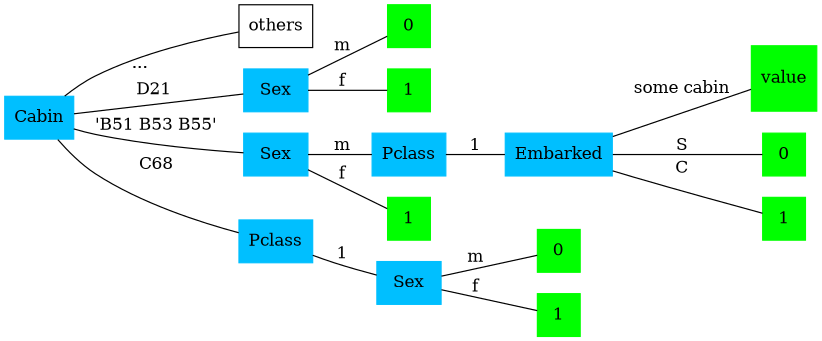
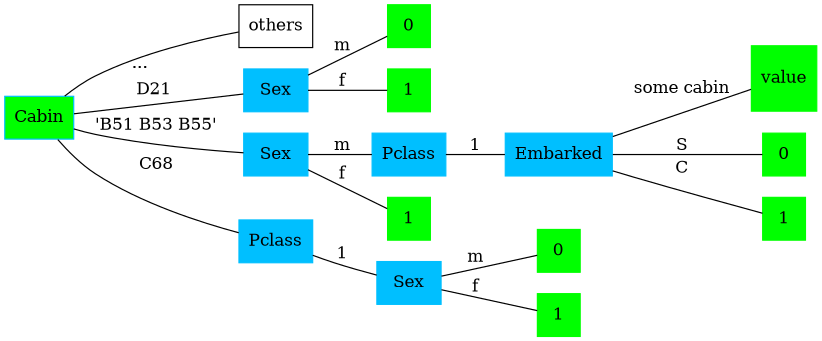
  graph {
    rankdir=LR
    node [shape=rect color=green style=filled]
    others [color="" style=""]
-   Cabin [color=deepskyblue]
+   Cabin [color=deepskyblue fillcolor=green]
    n3 [color=deepskyblue label=Sex]
    n4 [color=deepskyblue label=Sex]
    n5 [color=deepskyblue label=Pclass]
    n6 [label=0 shape=square]
    n7 [label=1 shape=square]
    n8 [color=deepskyblue label=Pclass]
    n9 [label=1 shape=square]
    n10 [color=deepskyblue label=Sex]
    n11 [label=value shape=square]
    n12 [color=deepskyblue label=Embarked]
    n13 [label=0 shape=square]
    n14 [label=1 shape=square]
    n15 [label=0 shape=square]
    n16 [label=1 shape=square]
    Cabin -- others [xlabel="..."]
    Cabin -- n3 [label="D21 "]
    Cabin -- n4 [label="'B51 B53 B55'"]
    Cabin -- n5 [label=C68]
    n3 -- n6 [label=m]
    n3 -- n7 [label=f]
    n4 -- n8 [label=m]
    n4 -- n9 [label=f]
    n5 -- n10 [label=1]
    n8 -- n12 [label=1]
    n10 -- n15 [label=m]
    n10 -- n16 [label=f]
    n12 -- n11 [label="some cabin"]
    n12 -- n13 [label=S]
    n12 -- n14 [label=C]
  }
